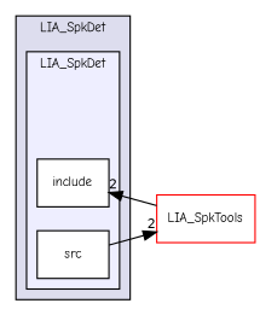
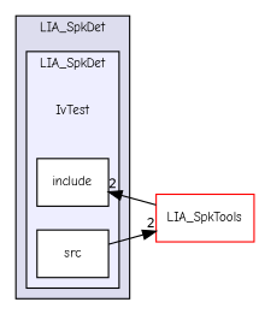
  digraph {
    compound=true
    fontname="Comic Neue"
    rankdir=LR
    node [fontname="Comic Neue" fontsize=10 shape=box color=black fillcolor=white style=filled]
    edge [fontname="Comic Neue" headlabel=2 labeldistance=1.5 labelfontname=Helvetica labelfontsize=10]
+   n1 [label=IvTest shape=plaintext color="" fillcolor="" style=""]
    n2 [label=include]
    n3 [label=src]
    n4 [color=red label=LIA_SpkTools]
    subgraph cluster_1 {
      bgcolor="#ddddee"
      fontsize=10
      label=LIA_SpkDet
      pencolor=black
      subgraph cluster_2 {
        bgcolor="#eeeeff"
        fontsize=10
        label=LIA_SpkDet
        pencolor=black
+       n1
        n2
        n3
      }
    }
    n3 -> n4
    n4 -> n2
  }
